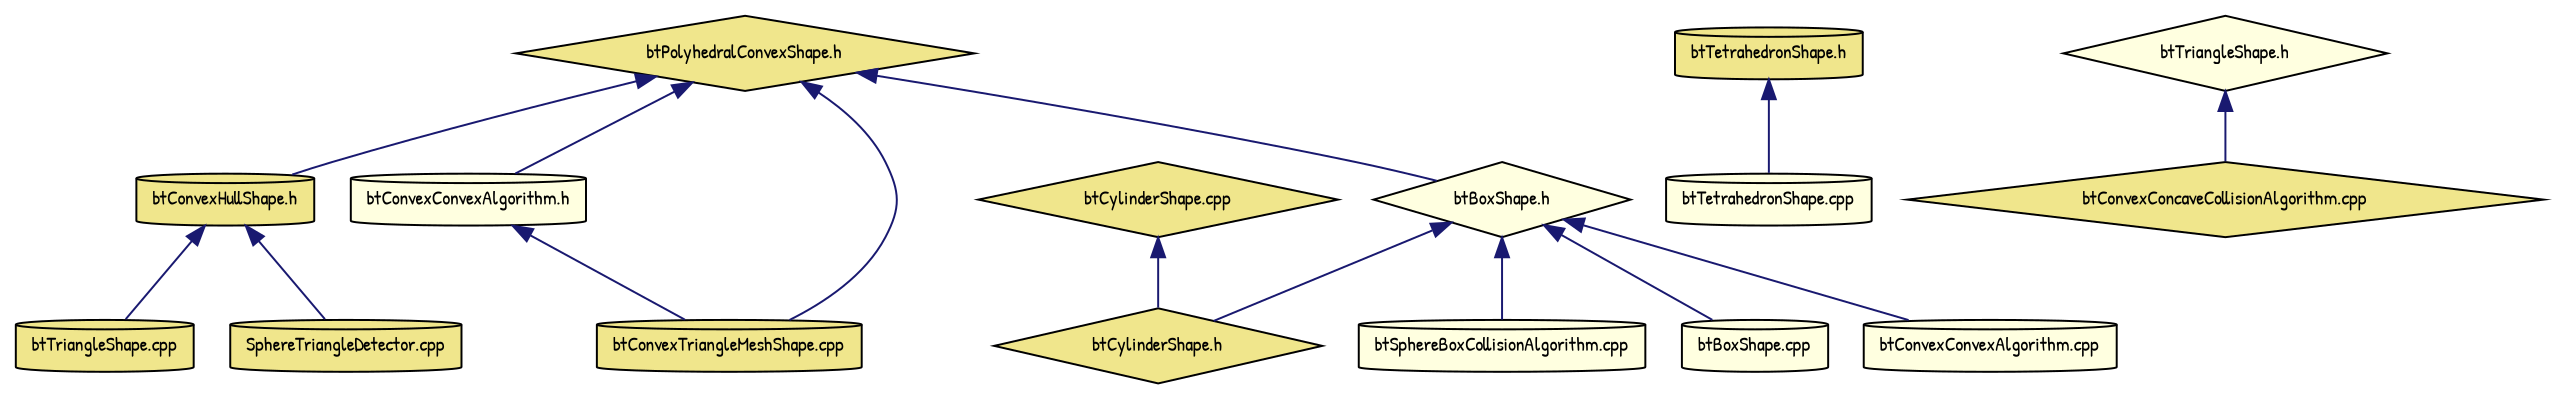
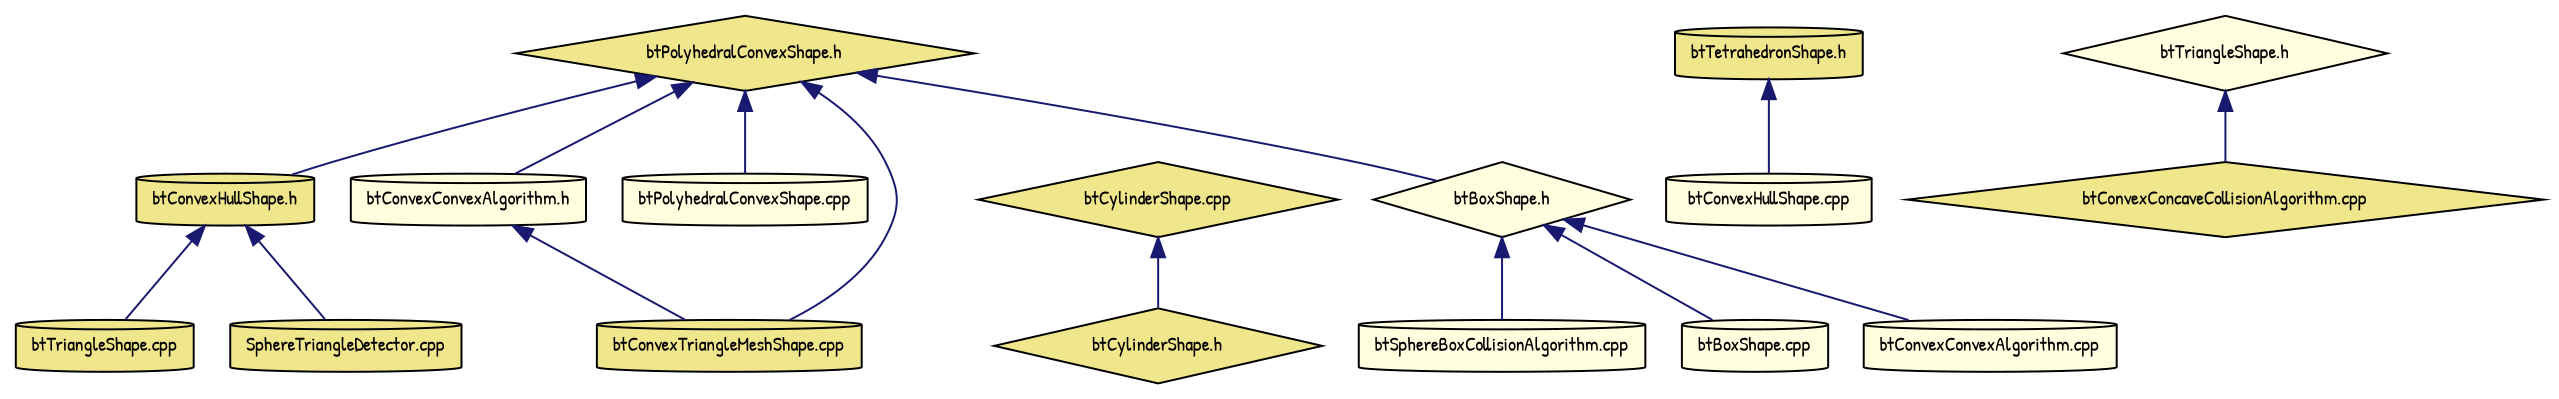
  digraph {
    fontname="Patrick Hand"
    node [color=black fillcolor=khaki fontname="Patrick Hand" fontsize=10 shape=cylinder style=filled]
    edge [color=midnightblue dir=back fontname="Patrick Hand" fontsize=10 labelfontname=Helvetica labelfontsize=10 style=solid]
    n1 [fontcolor=black height=0.2 label="btPolyhedralConvexShape.h" shape=diamond width=0.4]
    n2 [fillcolor=lightyellow height=0.2 label="btBoxShape.h" shape=diamond width=0.4]
    n3 [height=0.2 label="btConvexHullShape.h" width=0.4]
    n4 [fillcolor=lightyellow height=0.2 label="btConvexConvexAlgorithm.h" width=0.4]
+   n5 [fillcolor=lightyellow height=0.2 label="btPolyhedralConvexShape.cpp" width=0.4]
    n6 [height=0.2 label="btConvexTriangleMeshShape.cpp" width=0.4]
    n7 [fillcolor=lightyellow height=0.2 label="btConvexConvexAlgorithm.cpp" width=0.4]
    n8 [fillcolor=lightyellow height=0.2 label="btSphereBoxCollisionAlgorithm.cpp" width=0.4]
    n9 [fillcolor=lightyellow height=0.2 label="btBoxShape.cpp" width=0.4]
    n10 [height=0.2 label="btCylinderShape.h" shape=diamond width=0.4]
    n11 [height=0.2 label="SphereTriangleDetector.cpp" width=0.4]
    n12 [height=0.2 label="btTriangleShape.cpp" width=0.4]
    n13 [height=0.2 label="btTetrahedronShape.h" width=0.4]
-   n14 [fillcolor=lightyellow height=0.2 label="btTetrahedronShape.cpp" width=0.4]
+   n14 [fillcolor=lightyellow height=0.2 label="btConvexHullShape.cpp" width=0.4]
    n15 [fillcolor=lightyellow height=0.2 label="btTriangleShape.h" shape=diamond width=0.4]
    n16 [height=0.2 label="btConvexConcaveCollisionAlgorithm.cpp" shape=diamond width=0.4]
    n17 [height=0.2 label="btCylinderShape.cpp" shape=diamond width=0.4]
    n1 -> n2
    n1 -> n3
    n1 -> n4
+   n1 -> n5
    n1 -> n6
    n2 -> n7
    n2 -> n8
    n2 -> n9
-   n2 -> n10
    n3 -> n11
    n3 -> n12
    n4 -> n6
    n13 -> n14
    n15 -> n16
    n17 -> n10
  }
